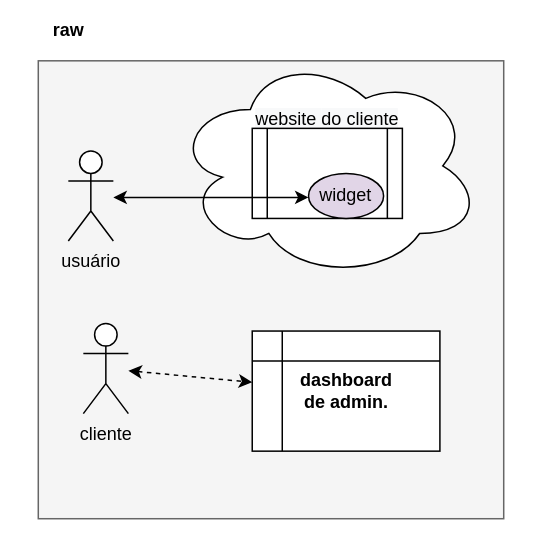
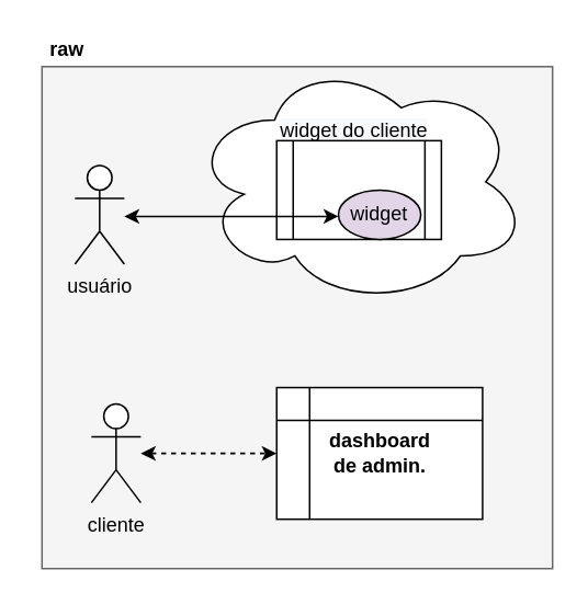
  <mxCell id="0" />
  <mxCell id="1" parent="0" />
  <mxCell id="2" value="" style="rounded=0;whiteSpace=wrap;html=1;fillColor=#f5f5f5;strokeColor=#666666;fontColor=#333333;movable=0;resizable=0;rotatable=0;deletable=0;editable=0;connectable=0;" vertex="1" parent="1"><mxGeometry x="25" y="40" width="310" height="305" as="geometry" /></mxCell>
- <mxCell id="3" value="&lt;b&gt;dashboard&lt;br&gt;de admin.&lt;br&gt;&lt;/b&gt;" style="shape=internalStorage;whiteSpace=wrap;html=1;backgroundOutline=1;movable=0;resizable=0;rotatable=0;deletable=0;editable=0;connectable=0;" parent="1" vertex="1"><mxGeometry x="167.5" y="220" width="125" height="80" as="geometry" /></mxCell>
+ <mxCell id="3" value="&lt;b&gt;dashboard&lt;br&gt;de admin.&lt;br&gt;&lt;/b&gt;" style="shape=internalStorage;whiteSpace=wrap;html=1;backgroundOutline=1;movable=0;resizable=0;rotatable=0;deletable=0;editable=0;connectable=0;" parent="1" vertex="1"><mxGeometry x="167.5" y="235" width="125" height="80" as="geometry" /></mxCell>
  <mxCell id="4" value="" style="rounded=0;orthogonalLoop=1;jettySize=auto;html=1;startArrow=classic;startFill=1;movable=0;resizable=0;rotatable=0;deletable=0;editable=0;connectable=0;dashed=1;" parent="1" source="5" target="3" edge="1"><mxGeometry relative="1" as="geometry" /></mxCell>
- <mxCell id="5" value="cliente" style="shape=umlActor;verticalLabelPosition=bottom;verticalAlign=top;html=1;outlineConnect=0;movable=0;resizable=0;rotatable=0;deletable=0;editable=0;connectable=0;" parent="1" vertex="1"><mxGeometry x="55" y="215" width="30" height="60" as="geometry" /></mxCell>
+ <mxCell id="5" value="cliente" style="shape=umlActor;verticalLabelPosition=bottom;verticalAlign=top;html=1;outlineConnect=0;movable=0;resizable=0;rotatable=0;deletable=0;editable=0;connectable=0;" parent="1" vertex="1"><mxGeometry x="55" y="245" width="30" height="60" as="geometry" /></mxCell>
  <mxCell id="6" value="usuário" style="shape=umlActor;verticalLabelPosition=bottom;verticalAlign=top;html=1;outlineConnect=0;movable=0;resizable=0;rotatable=0;deletable=0;editable=0;connectable=0;" vertex="1" parent="1"><mxGeometry x="45" y="100" width="30" height="60" as="geometry" /></mxCell>
  <mxCell id="7" value="" style="group;movable=0;resizable=0;rotatable=0;deletable=0;editable=0;connectable=0;" vertex="1" connectable="0" parent="1"><mxGeometry x="115" y="35" width="205" height="150" as="geometry" /></mxCell>
  <mxCell id="8" value="" style="ellipse;shape=cloud;whiteSpace=wrap;html=1;movable=0;resizable=0;rotatable=0;deletable=0;editable=0;connectable=0;" parent="7" vertex="1"><mxGeometry width="205" height="150" as="geometry" /></mxCell>
- <mxCell id="9" value="&lt;span style=&quot;color: rgb(0 , 0 , 0) ; font-family: &amp;#34;helvetica&amp;#34; ; font-size: 12px ; font-style: normal ; font-weight: 400 ; letter-spacing: normal ; text-align: center ; text-indent: 0px ; text-transform: none ; word-spacing: 0px ; background-color: rgb(248 , 249 , 250) ; display: inline ; float: none&quot;&gt;website&amp;nbsp;&lt;/span&gt;&lt;span style=&quot;color: rgb(0 , 0 , 0) ; font-family: &amp;#34;helvetica&amp;#34; ; font-size: 12px ; font-style: normal ; font-weight: 400 ; letter-spacing: normal ; text-align: center ; text-indent: 0px ; text-transform: none ; word-spacing: 0px ; background-color: rgb(248 , 249 , 250) ; display: inline ; float: none&quot;&gt;do cliente&lt;/span&gt;" style="text;whiteSpace=wrap;html=1;movable=0;resizable=0;rotatable=0;deletable=0;editable=0;connectable=0;" vertex="1" parent="7"><mxGeometry x="52.5" y="30" width="107.5" height="30" as="geometry" /></mxCell>
+ <mxCell id="9" value="&lt;span style=&quot;color: rgb(0 , 0 , 0) ; font-family: &amp;#34;helvetica&amp;#34; ; font-size: 12px ; font-style: normal ; font-weight: 400 ; letter-spacing: normal ; text-align: center ; text-indent: 0px ; text-transform: none ; word-spacing: 0px ; background-color: rgb(248 , 249 , 250) ; display: inline ; float: none&quot;&gt;widget&amp;nbsp;&lt;/span&gt;&lt;span style=&quot;color: rgb(0 , 0 , 0) ; font-family: &amp;#34;helvetica&amp;#34; ; font-size: 12px ; font-style: normal ; font-weight: 400 ; letter-spacing: normal ; text-align: center ; text-indent: 0px ; text-transform: none ; word-spacing: 0px ; background-color: rgb(248 , 249 , 250) ; display: inline ; float: none&quot;&gt;do cliente&lt;/span&gt;" style="text;whiteSpace=wrap;html=1;movable=0;resizable=0;rotatable=0;deletable=0;editable=0;connectable=0;" vertex="1" parent="7"><mxGeometry x="52.5" y="30" width="107.5" height="30" as="geometry" /></mxCell>
  <mxCell id="10" value="" style="shape=process;whiteSpace=wrap;html=1;backgroundOutline=1;movable=0;resizable=0;rotatable=0;deletable=0;editable=0;connectable=0;" vertex="1" parent="7"><mxGeometry x="52.5" y="50" width="100" height="60" as="geometry" /></mxCell>
  <mxCell id="11" value="widget" style="ellipse;whiteSpace=wrap;html=1;movable=0;resizable=0;rotatable=0;deletable=0;editable=0;connectable=0;fillColor=#e1d5e7;" vertex="1" parent="7"><mxGeometry x="90" y="80" width="50" height="30" as="geometry" /></mxCell>
  <mxCell id="12" value="" style="rounded=0;orthogonalLoop=1;jettySize=auto;html=1;startArrow=classic;startFill=1;movable=0;resizable=0;rotatable=0;deletable=0;editable=0;connectable=0;" edge="1" parent="1"><mxGeometry relative="1" as="geometry"><mxPoint x="75" y="131" as="sourcePoint" /><mxPoint x="205" y="131" as="targetPoint" /></mxGeometry></mxCell>
- <mxCell id="13" value="raw" style="text;html=1;align=center;verticalAlign=middle;resizable=0;points=[];autosize=1;strokeColor=none;fontStyle=1;movable=0;rotatable=0;deletable=0;editable=0;connectable=0;" vertex="1" parent="1"><mxGeometry x="25" y="10" width="40" height="20" as="geometry" /></mxCell>
+ <mxCell id="13" value="raw" style="text;html=1;align=center;verticalAlign=middle;resizable=0;points=[];autosize=1;strokeColor=none;fontStyle=1;movable=0;rotatable=0;deletable=0;editable=0;connectable=0;" vertex="1" parent="1"><mxGeometry x="20" y="20" width="40" height="20" as="geometry" /></mxCell>
